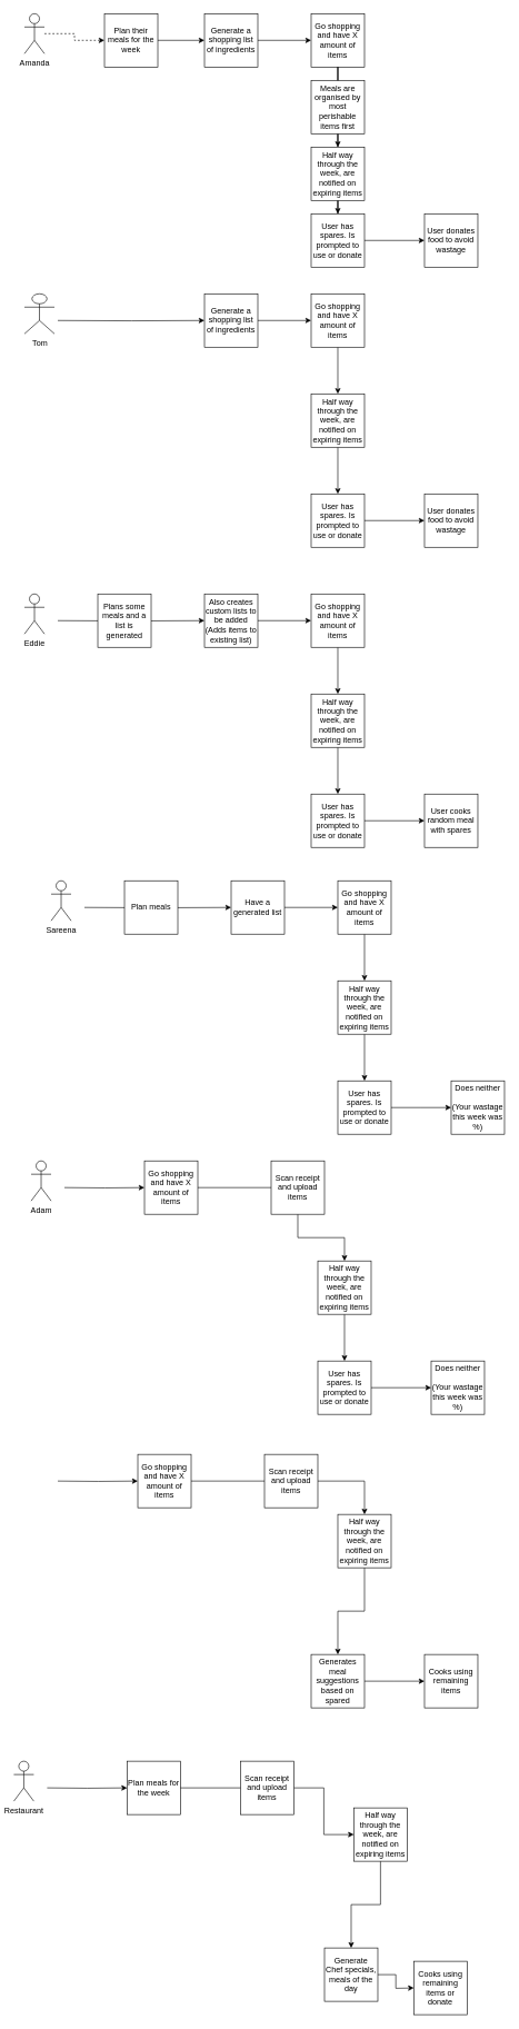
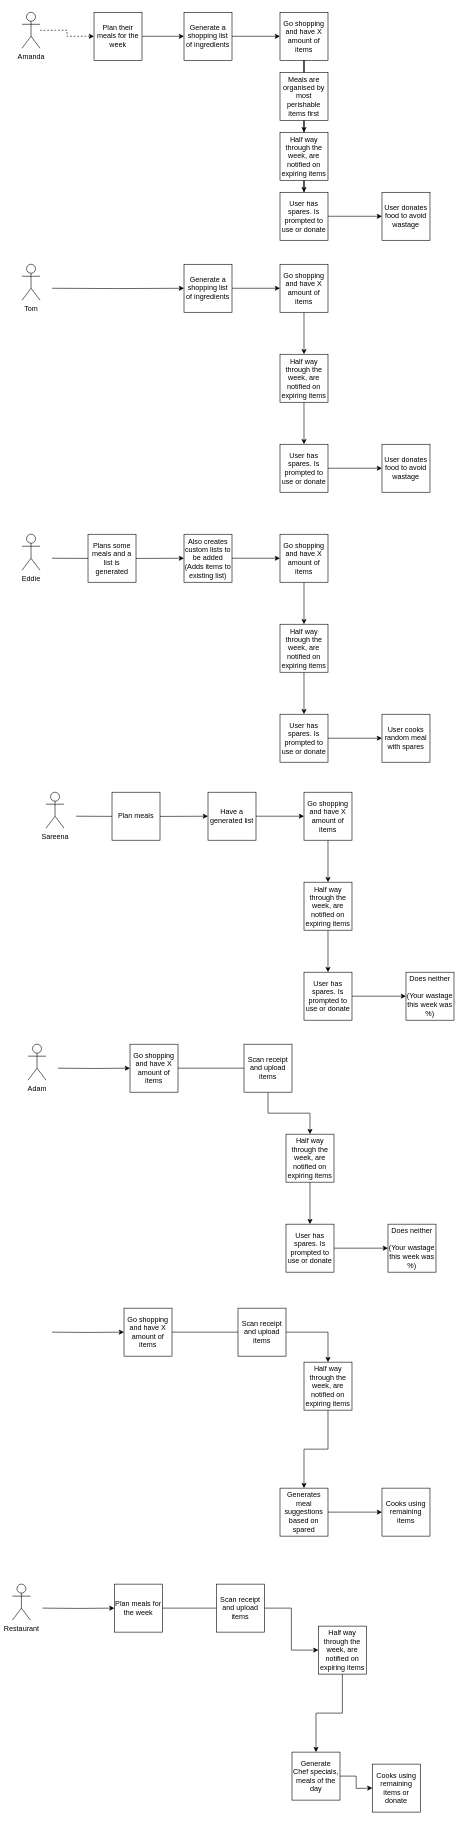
  <mxCell id="0" />
  <mxCell id="1" parent="0" />
  <mxCell id="2" value="" style="edgeStyle=orthogonalEdgeStyle;rounded=0;orthogonalLoop=1;jettySize=auto;html=1;dashed=1;" edge="1" parent="1" source="3" target="5"><mxGeometry relative="1" as="geometry" /></mxCell>
  <mxCell id="3" value="Amanda" style="shape=umlActor;verticalLabelPosition=bottom;verticalAlign=top;html=1;outlineConnect=0;" vertex="1" parent="1"><mxGeometry x="36" y="20" width="30" height="60" as="geometry" /></mxCell>
  <mxCell id="4" value="" style="edgeStyle=orthogonalEdgeStyle;rounded=0;orthogonalLoop=1;jettySize=auto;html=1;" edge="1" parent="1" source="5" target="7"><mxGeometry relative="1" as="geometry" /></mxCell>
  <mxCell id="5" value="Plan their meals for the week" style="whiteSpace=wrap;html=1;aspect=fixed;" vertex="1" parent="1"><mxGeometry x="156" y="20" width="80" height="80" as="geometry" /></mxCell>
  <mxCell id="6" value="" style="edgeStyle=orthogonalEdgeStyle;rounded=0;orthogonalLoop=1;jettySize=auto;html=1;" edge="1" parent="1" source="7" target="9"><mxGeometry relative="1" as="geometry" /></mxCell>
  <mxCell id="7" value="Generate a shopping list of ingredients" style="whiteSpace=wrap;html=1;aspect=fixed;" vertex="1" parent="1"><mxGeometry x="306" y="20" width="80" height="80" as="geometry" /></mxCell>
  <mxCell id="8" value="" style="edgeStyle=orthogonalEdgeStyle;rounded=0;orthogonalLoop=1;jettySize=auto;html=1;startArrow=none;" edge="1" parent="1" source="50" target="11"><mxGeometry relative="1" as="geometry" /></mxCell>
  <mxCell id="9" value="Go shopping and have X amount of items" style="whiteSpace=wrap;html=1;aspect=fixed;" vertex="1" parent="1"><mxGeometry x="466" y="20" width="80" height="80" as="geometry" /></mxCell>
  <mxCell id="10" value="" style="edgeStyle=orthogonalEdgeStyle;rounded=0;orthogonalLoop=1;jettySize=auto;html=1;" edge="1" parent="1" source="11" target="13"><mxGeometry relative="1" as="geometry" /></mxCell>
  <mxCell id="11" value="Half way through the week, are notified on expiring items" style="whiteSpace=wrap;html=1;aspect=fixed;" vertex="1" parent="1"><mxGeometry x="466" y="220" width="80" height="80" as="geometry" /></mxCell>
  <mxCell id="12" value="" style="edgeStyle=orthogonalEdgeStyle;rounded=0;orthogonalLoop=1;jettySize=auto;html=1;" edge="1" parent="1" source="13" target="14"><mxGeometry relative="1" as="geometry" /></mxCell>
  <mxCell id="13" value="User has spares. Is prompted to use or donate" style="whiteSpace=wrap;html=1;aspect=fixed;" vertex="1" parent="1"><mxGeometry x="466" y="320" width="80" height="80" as="geometry" /></mxCell>
  <mxCell id="14" value="User donates food to avoid wastage" style="whiteSpace=wrap;html=1;aspect=fixed;" vertex="1" parent="1"><mxGeometry x="636" y="320" width="80" height="80" as="geometry" /></mxCell>
- <mxCell id="15" value="Tom" style="shape=umlActor;verticalLabelPosition=bottom;verticalAlign=top;html=1;outlineConnect=0;" vertex="1" parent="1"><mxGeometry x="36" y="440" width="45" height="60" as="geometry" /></mxCell>
+ <mxCell id="15" value="Tom" style="shape=umlActor;verticalLabelPosition=bottom;verticalAlign=top;html=1;outlineConnect=0;" vertex="1" parent="1"><mxGeometry x="36" y="440" width="30" height="60" as="geometry" /></mxCell>
  <mxCell id="16" value="" style="edgeStyle=orthogonalEdgeStyle;rounded=0;orthogonalLoop=1;jettySize=auto;html=1;" edge="1" parent="1" target="18"><mxGeometry relative="1" as="geometry"><mxPoint x="86" y="480" as="sourcePoint" /></mxGeometry></mxCell>
  <mxCell id="17" value="" style="edgeStyle=orthogonalEdgeStyle;rounded=0;orthogonalLoop=1;jettySize=auto;html=1;" edge="1" parent="1" source="18" target="20"><mxGeometry relative="1" as="geometry" /></mxCell>
  <mxCell id="18" value="Generate a shopping list of ingredients" style="whiteSpace=wrap;html=1;aspect=fixed;" vertex="1" parent="1"><mxGeometry x="306" y="440" width="80" height="80" as="geometry" /></mxCell>
  <mxCell id="19" value="" style="edgeStyle=orthogonalEdgeStyle;rounded=0;orthogonalLoop=1;jettySize=auto;html=1;" edge="1" parent="1" source="20" target="22"><mxGeometry relative="1" as="geometry" /></mxCell>
  <mxCell id="20" value="Go shopping and have X amount of items" style="whiteSpace=wrap;html=1;aspect=fixed;" vertex="1" parent="1"><mxGeometry x="466" y="440" width="80" height="80" as="geometry" /></mxCell>
  <mxCell id="21" value="" style="edgeStyle=orthogonalEdgeStyle;rounded=0;orthogonalLoop=1;jettySize=auto;html=1;" edge="1" parent="1" source="22" target="24"><mxGeometry relative="1" as="geometry" /></mxCell>
  <mxCell id="22" value="Half way through the week, are notified on expiring items" style="whiteSpace=wrap;html=1;aspect=fixed;" vertex="1" parent="1"><mxGeometry x="466" y="590" width="80" height="80" as="geometry" /></mxCell>
  <mxCell id="23" value="" style="edgeStyle=orthogonalEdgeStyle;rounded=0;orthogonalLoop=1;jettySize=auto;html=1;" edge="1" parent="1" source="24" target="25"><mxGeometry relative="1" as="geometry" /></mxCell>
  <mxCell id="24" value="User has spares. Is prompted to use or donate" style="whiteSpace=wrap;html=1;aspect=fixed;" vertex="1" parent="1"><mxGeometry x="466" y="740" width="80" height="80" as="geometry" /></mxCell>
  <mxCell id="25" value="User donates food to avoid wastage" style="whiteSpace=wrap;html=1;aspect=fixed;" vertex="1" parent="1"><mxGeometry x="636" y="740" width="80" height="80" as="geometry" /></mxCell>
  <mxCell id="26" value="Eddie" style="shape=umlActor;verticalLabelPosition=bottom;verticalAlign=top;html=1;outlineConnect=0;" vertex="1" parent="1"><mxGeometry x="36" y="890" width="30" height="60" as="geometry" /></mxCell>
  <mxCell id="27" value="" style="edgeStyle=orthogonalEdgeStyle;rounded=0;orthogonalLoop=1;jettySize=auto;html=1;" edge="1" parent="1" target="29"><mxGeometry relative="1" as="geometry"><mxPoint x="86" y="930" as="sourcePoint" /></mxGeometry></mxCell>
  <mxCell id="28" value="" style="edgeStyle=orthogonalEdgeStyle;rounded=0;orthogonalLoop=1;jettySize=auto;html=1;" edge="1" parent="1" source="29" target="31"><mxGeometry relative="1" as="geometry" /></mxCell>
  <mxCell id="29" value="Also creates custom lists to be added (Adds items to existing list)" style="whiteSpace=wrap;html=1;aspect=fixed;" vertex="1" parent="1"><mxGeometry x="306" y="890" width="80" height="80" as="geometry" /></mxCell>
  <mxCell id="30" value="" style="edgeStyle=orthogonalEdgeStyle;rounded=0;orthogonalLoop=1;jettySize=auto;html=1;" edge="1" parent="1" source="31" target="33"><mxGeometry relative="1" as="geometry" /></mxCell>
  <mxCell id="31" value="Go shopping and have X amount of items" style="whiteSpace=wrap;html=1;aspect=fixed;" vertex="1" parent="1"><mxGeometry x="466" y="890" width="80" height="80" as="geometry" /></mxCell>
  <mxCell id="32" value="" style="edgeStyle=orthogonalEdgeStyle;rounded=0;orthogonalLoop=1;jettySize=auto;html=1;" edge="1" parent="1" source="33" target="35"><mxGeometry relative="1" as="geometry" /></mxCell>
  <mxCell id="33" value="Half way through the week, are notified on expiring items" style="whiteSpace=wrap;html=1;aspect=fixed;" vertex="1" parent="1"><mxGeometry x="466" y="1040" width="80" height="80" as="geometry" /></mxCell>
  <mxCell id="34" value="" style="edgeStyle=orthogonalEdgeStyle;rounded=0;orthogonalLoop=1;jettySize=auto;html=1;" edge="1" parent="1" source="35" target="36"><mxGeometry relative="1" as="geometry" /></mxCell>
  <mxCell id="35" value="User has spares. Is prompted to use or donate" style="whiteSpace=wrap;html=1;aspect=fixed;" vertex="1" parent="1"><mxGeometry x="466" y="1190" width="80" height="80" as="geometry" /></mxCell>
  <mxCell id="36" value="User cooks random meal with spares" style="whiteSpace=wrap;html=1;aspect=fixed;" vertex="1" parent="1"><mxGeometry x="636" y="1190" width="80" height="80" as="geometry" /></mxCell>
  <mxCell id="37" value="Plans some meals and a list is generated" style="whiteSpace=wrap;html=1;aspect=fixed;" vertex="1" parent="1"><mxGeometry x="146" y="890" width="80" height="80" as="geometry" /></mxCell>
  <mxCell id="38" value="Sareena" style="shape=umlActor;verticalLabelPosition=bottom;verticalAlign=top;html=1;outlineConnect=0;" vertex="1" parent="1"><mxGeometry x="76" y="1320" width="30" height="60" as="geometry" /></mxCell>
  <mxCell id="39" value="" style="edgeStyle=orthogonalEdgeStyle;rounded=0;orthogonalLoop=1;jettySize=auto;html=1;" edge="1" parent="1" target="41"><mxGeometry relative="1" as="geometry"><mxPoint x="126" y="1360" as="sourcePoint" /></mxGeometry></mxCell>
  <mxCell id="40" value="" style="edgeStyle=orthogonalEdgeStyle;rounded=0;orthogonalLoop=1;jettySize=auto;html=1;" edge="1" parent="1" source="41" target="43"><mxGeometry relative="1" as="geometry" /></mxCell>
  <mxCell id="41" value="Have a generated list" style="whiteSpace=wrap;html=1;aspect=fixed;" vertex="1" parent="1"><mxGeometry x="346" y="1320" width="80" height="80" as="geometry" /></mxCell>
  <mxCell id="42" value="" style="edgeStyle=orthogonalEdgeStyle;rounded=0;orthogonalLoop=1;jettySize=auto;html=1;" edge="1" parent="1" source="43" target="45"><mxGeometry relative="1" as="geometry" /></mxCell>
  <mxCell id="43" value="Go shopping and have X amount of items" style="whiteSpace=wrap;html=1;aspect=fixed;" vertex="1" parent="1"><mxGeometry x="506" y="1320" width="80" height="80" as="geometry" /></mxCell>
  <mxCell id="44" value="" style="edgeStyle=orthogonalEdgeStyle;rounded=0;orthogonalLoop=1;jettySize=auto;html=1;" edge="1" parent="1" source="45" target="47"><mxGeometry relative="1" as="geometry" /></mxCell>
  <mxCell id="45" value="Half way through the week, are notified on expiring items" style="whiteSpace=wrap;html=1;aspect=fixed;" vertex="1" parent="1"><mxGeometry x="506" y="1470" width="80" height="80" as="geometry" /></mxCell>
  <mxCell id="46" value="" style="edgeStyle=orthogonalEdgeStyle;rounded=0;orthogonalLoop=1;jettySize=auto;html=1;" edge="1" parent="1" source="47"><mxGeometry relative="1" as="geometry"><mxPoint x="676" y="1660" as="targetPoint" /></mxGeometry></mxCell>
  <mxCell id="47" value="User has spares. Is prompted to use or donate" style="whiteSpace=wrap;html=1;aspect=fixed;" vertex="1" parent="1"><mxGeometry x="506" y="1620" width="80" height="80" as="geometry" /></mxCell>
  <mxCell id="48" value="Plan meals" style="whiteSpace=wrap;html=1;aspect=fixed;" vertex="1" parent="1"><mxGeometry x="186" y="1320" width="80" height="80" as="geometry" /></mxCell>
  <mxCell id="49" value="Does neither&lt;br&gt;&lt;br&gt;(Your wastage this week was %)" style="whiteSpace=wrap;html=1;aspect=fixed;" vertex="1" parent="1"><mxGeometry x="676" y="1620" width="80" height="80" as="geometry" /></mxCell>
  <mxCell id="50" value="Meals are organised by most perishable items first" style="whiteSpace=wrap;html=1;aspect=fixed;" vertex="1" parent="1"><mxGeometry x="466" y="120" width="80" height="80" as="geometry" /></mxCell>
  <mxCell id="51" value="" style="edgeStyle=orthogonalEdgeStyle;rounded=0;orthogonalLoop=1;jettySize=auto;html=1;endArrow=none;" edge="1" parent="1" source="9" target="50"><mxGeometry relative="1" as="geometry"><mxPoint x="506" y="100" as="sourcePoint" /><mxPoint x="506" y="220" as="targetPoint" /></mxGeometry></mxCell>
  <mxCell id="52" value="Adam" style="shape=umlActor;verticalLabelPosition=bottom;verticalAlign=top;html=1;outlineConnect=0;" vertex="1" parent="1"><mxGeometry x="46" y="1740" width="30" height="60" as="geometry" /></mxCell>
  <mxCell id="53" value="" style="edgeStyle=orthogonalEdgeStyle;rounded=0;orthogonalLoop=1;jettySize=auto;html=1;" edge="1" parent="1" target="55"><mxGeometry relative="1" as="geometry"><mxPoint x="96" y="1780" as="sourcePoint" /></mxGeometry></mxCell>
  <mxCell id="54" value="" style="edgeStyle=orthogonalEdgeStyle;rounded=0;orthogonalLoop=1;jettySize=auto;html=1;startArrow=none;" edge="1" parent="1" source="61" target="57"><mxGeometry relative="1" as="geometry" /></mxCell>
  <mxCell id="55" value="Go shopping and have X amount of items" style="whiteSpace=wrap;html=1;aspect=fixed;" vertex="1" parent="1"><mxGeometry x="216" y="1740" width="80" height="80" as="geometry" /></mxCell>
  <mxCell id="56" value="" style="edgeStyle=orthogonalEdgeStyle;rounded=0;orthogonalLoop=1;jettySize=auto;html=1;" edge="1" parent="1" source="57" target="59"><mxGeometry relative="1" as="geometry" /></mxCell>
  <mxCell id="57" value="Half way through the week, are notified on expiring items" style="whiteSpace=wrap;html=1;aspect=fixed;" vertex="1" parent="1"><mxGeometry x="476" y="1890" width="80" height="80" as="geometry" /></mxCell>
  <mxCell id="58" value="" style="edgeStyle=orthogonalEdgeStyle;rounded=0;orthogonalLoop=1;jettySize=auto;html=1;" edge="1" parent="1" source="59"><mxGeometry relative="1" as="geometry"><mxPoint x="646" y="2080" as="targetPoint" /></mxGeometry></mxCell>
  <mxCell id="59" value="User has spares. Is prompted to use or donate" style="whiteSpace=wrap;html=1;aspect=fixed;" vertex="1" parent="1"><mxGeometry x="476" y="2040" width="80" height="80" as="geometry" /></mxCell>
  <mxCell id="60" value="Does neither&lt;br&gt;&lt;br&gt;(Your wastage this week was %)" style="whiteSpace=wrap;html=1;aspect=fixed;" vertex="1" parent="1"><mxGeometry x="646" y="2040" width="80" height="80" as="geometry" /></mxCell>
  <mxCell id="61" value="Scan receipt and upload items" style="whiteSpace=wrap;html=1;aspect=fixed;" vertex="1" parent="1"><mxGeometry x="406" y="1740" width="80" height="80" as="geometry" /></mxCell>
  <mxCell id="62" value="" style="edgeStyle=orthogonalEdgeStyle;rounded=0;orthogonalLoop=1;jettySize=auto;html=1;endArrow=none;" edge="1" parent="1" source="55" target="61"><mxGeometry relative="1" as="geometry"><mxPoint x="296" y="1780" as="sourcePoint" /><mxPoint x="516" y="1890" as="targetPoint" /></mxGeometry></mxCell>
  <mxCell id="63" value="" style="edgeStyle=orthogonalEdgeStyle;rounded=0;orthogonalLoop=1;jettySize=auto;html=1;" edge="1" parent="1" target="65"><mxGeometry relative="1" as="geometry"><mxPoint x="86" y="2220" as="sourcePoint" /></mxGeometry></mxCell>
  <mxCell id="64" value="" style="edgeStyle=orthogonalEdgeStyle;rounded=0;orthogonalLoop=1;jettySize=auto;html=1;startArrow=none;" edge="1" parent="1" source="71" target="67"><mxGeometry relative="1" as="geometry" /></mxCell>
  <mxCell id="65" value="Go shopping and have X amount of items" style="whiteSpace=wrap;html=1;aspect=fixed;" vertex="1" parent="1"><mxGeometry x="206" y="2180" width="80" height="80" as="geometry" /></mxCell>
  <mxCell id="66" value="" style="edgeStyle=orthogonalEdgeStyle;rounded=0;orthogonalLoop=1;jettySize=auto;html=1;" edge="1" parent="1" source="67" target="69"><mxGeometry relative="1" as="geometry" /></mxCell>
  <mxCell id="67" value="Half way through the week, are notified on expiring items" style="whiteSpace=wrap;html=1;aspect=fixed;" vertex="1" parent="1"><mxGeometry x="506" y="2270" width="80" height="80" as="geometry" /></mxCell>
  <mxCell id="68" value="" style="edgeStyle=orthogonalEdgeStyle;rounded=0;orthogonalLoop=1;jettySize=auto;html=1;" edge="1" parent="1" source="69"><mxGeometry relative="1" as="geometry"><mxPoint x="636" y="2520" as="targetPoint" /></mxGeometry></mxCell>
  <mxCell id="69" value="Generates meal suggestions based on spared" style="whiteSpace=wrap;html=1;aspect=fixed;" vertex="1" parent="1"><mxGeometry x="466" y="2480" width="80" height="80" as="geometry" /></mxCell>
  <mxCell id="70" value="Cooks using remaining items" style="whiteSpace=wrap;html=1;aspect=fixed;" vertex="1" parent="1"><mxGeometry x="636" y="2480" width="80" height="80" as="geometry" /></mxCell>
  <mxCell id="71" value="Scan receipt and upload items" style="whiteSpace=wrap;html=1;aspect=fixed;" vertex="1" parent="1"><mxGeometry x="396" y="2180" width="80" height="80" as="geometry" /></mxCell>
  <mxCell id="72" value="" style="edgeStyle=orthogonalEdgeStyle;rounded=0;orthogonalLoop=1;jettySize=auto;html=1;endArrow=none;" edge="1" parent="1" source="65" target="71"><mxGeometry relative="1" as="geometry"><mxPoint x="286" y="2220" as="sourcePoint" /><mxPoint x="506" y="2330" as="targetPoint" /></mxGeometry></mxCell>
  <mxCell id="73" value="Restaurant" style="shape=umlActor;verticalLabelPosition=bottom;verticalAlign=top;html=1;outlineConnect=0;" vertex="1" parent="1"><mxGeometry x="20" y="2640" width="30" height="60" as="geometry" /></mxCell>
  <mxCell id="74" value="" style="edgeStyle=orthogonalEdgeStyle;rounded=0;orthogonalLoop=1;jettySize=auto;html=1;" edge="1" parent="1" target="76"><mxGeometry relative="1" as="geometry"><mxPoint x="70" y="2680" as="sourcePoint" /></mxGeometry></mxCell>
  <mxCell id="75" value="" style="edgeStyle=orthogonalEdgeStyle;rounded=0;orthogonalLoop=1;jettySize=auto;html=1;startArrow=none;" edge="1" parent="1" source="82" target="78"><mxGeometry relative="1" as="geometry" /></mxCell>
  <mxCell id="76" value="Plan meals for the week" style="whiteSpace=wrap;html=1;aspect=fixed;" vertex="1" parent="1"><mxGeometry x="190" y="2640" width="80" height="80" as="geometry" /></mxCell>
  <mxCell id="77" value="" style="edgeStyle=orthogonalEdgeStyle;rounded=0;orthogonalLoop=1;jettySize=auto;html=1;" edge="1" parent="1" source="78" target="80"><mxGeometry relative="1" as="geometry" /></mxCell>
  <mxCell id="78" value="Half way through the week, are notified on expiring items" style="whiteSpace=wrap;html=1;aspect=fixed;" vertex="1" parent="1"><mxGeometry x="530" y="2710" width="80" height="80" as="geometry" /></mxCell>
  <mxCell id="79" value="" style="edgeStyle=orthogonalEdgeStyle;rounded=0;orthogonalLoop=1;jettySize=auto;html=1;" edge="1" parent="1" source="80"><mxGeometry relative="1" as="geometry"><mxPoint x="620" y="2980" as="targetPoint" /></mxGeometry></mxCell>
  <mxCell id="80" value="Generate Chef specials, meals of the day" style="whiteSpace=wrap;html=1;aspect=fixed;" vertex="1" parent="1"><mxGeometry x="486" y="2920" width="80" height="80" as="geometry" /></mxCell>
  <mxCell id="81" value="Cooks using remaining items or donate" style="whiteSpace=wrap;html=1;aspect=fixed;" vertex="1" parent="1"><mxGeometry x="620" y="2940" width="80" height="80" as="geometry" /></mxCell>
  <mxCell id="82" value="Scan receipt and upload items" style="whiteSpace=wrap;html=1;aspect=fixed;" vertex="1" parent="1"><mxGeometry x="360" y="2640" width="80" height="80" as="geometry" /></mxCell>
  <mxCell id="83" value="" style="edgeStyle=orthogonalEdgeStyle;rounded=0;orthogonalLoop=1;jettySize=auto;html=1;endArrow=none;" edge="1" parent="1" source="76" target="82"><mxGeometry relative="1" as="geometry"><mxPoint x="270" y="2680" as="sourcePoint" /><mxPoint x="490" y="2790" as="targetPoint" /></mxGeometry></mxCell>
